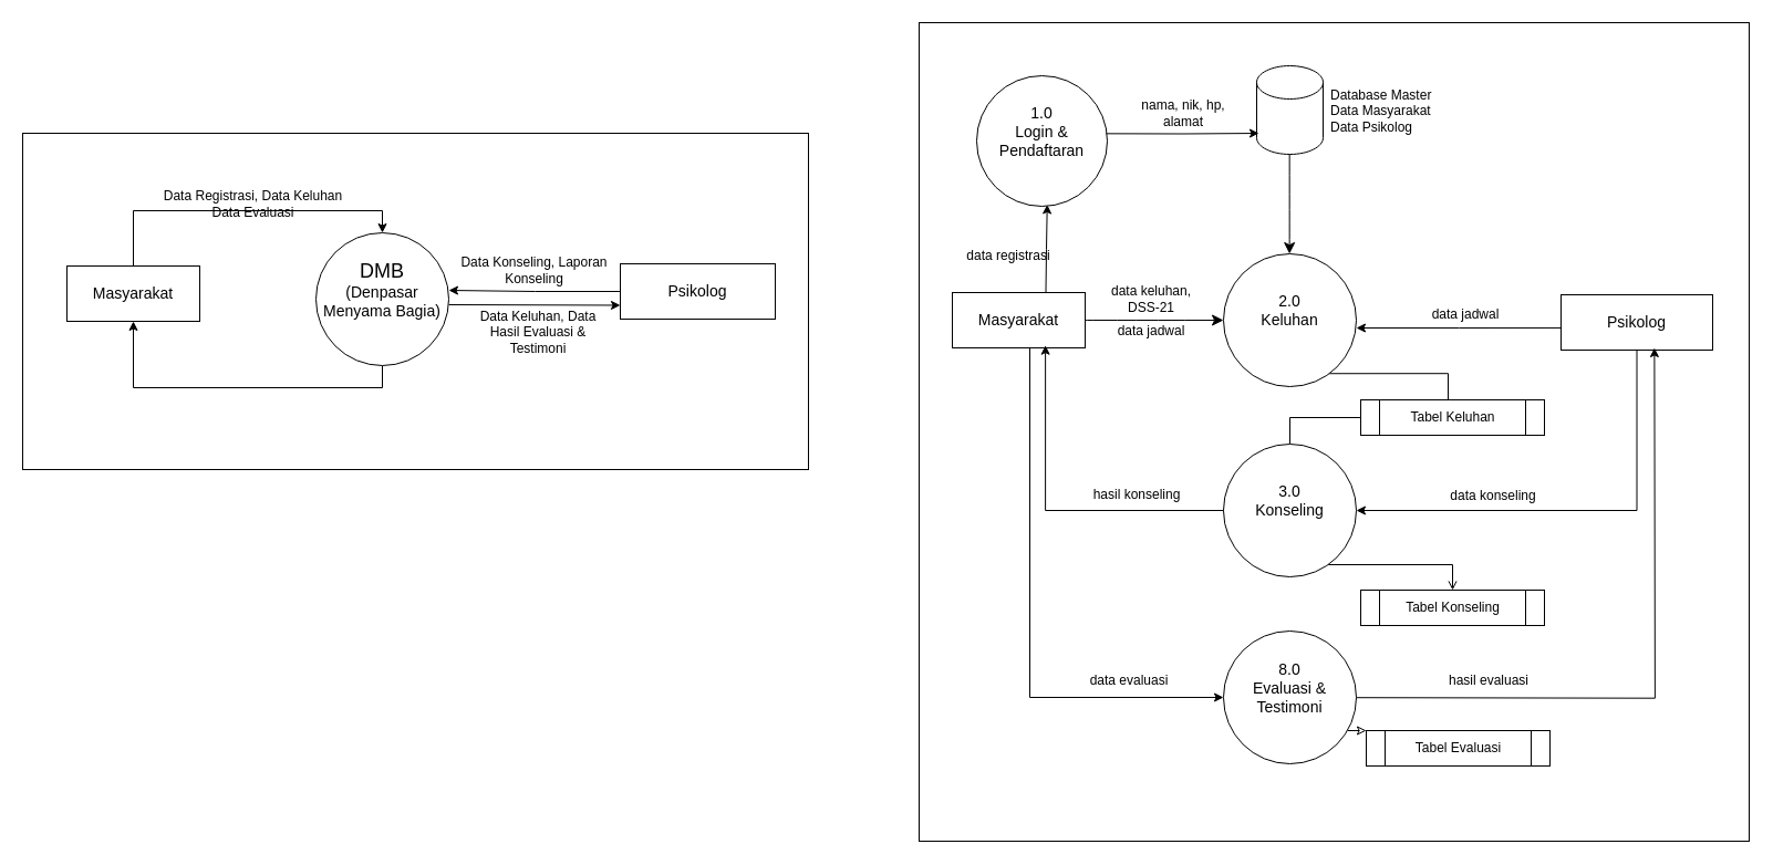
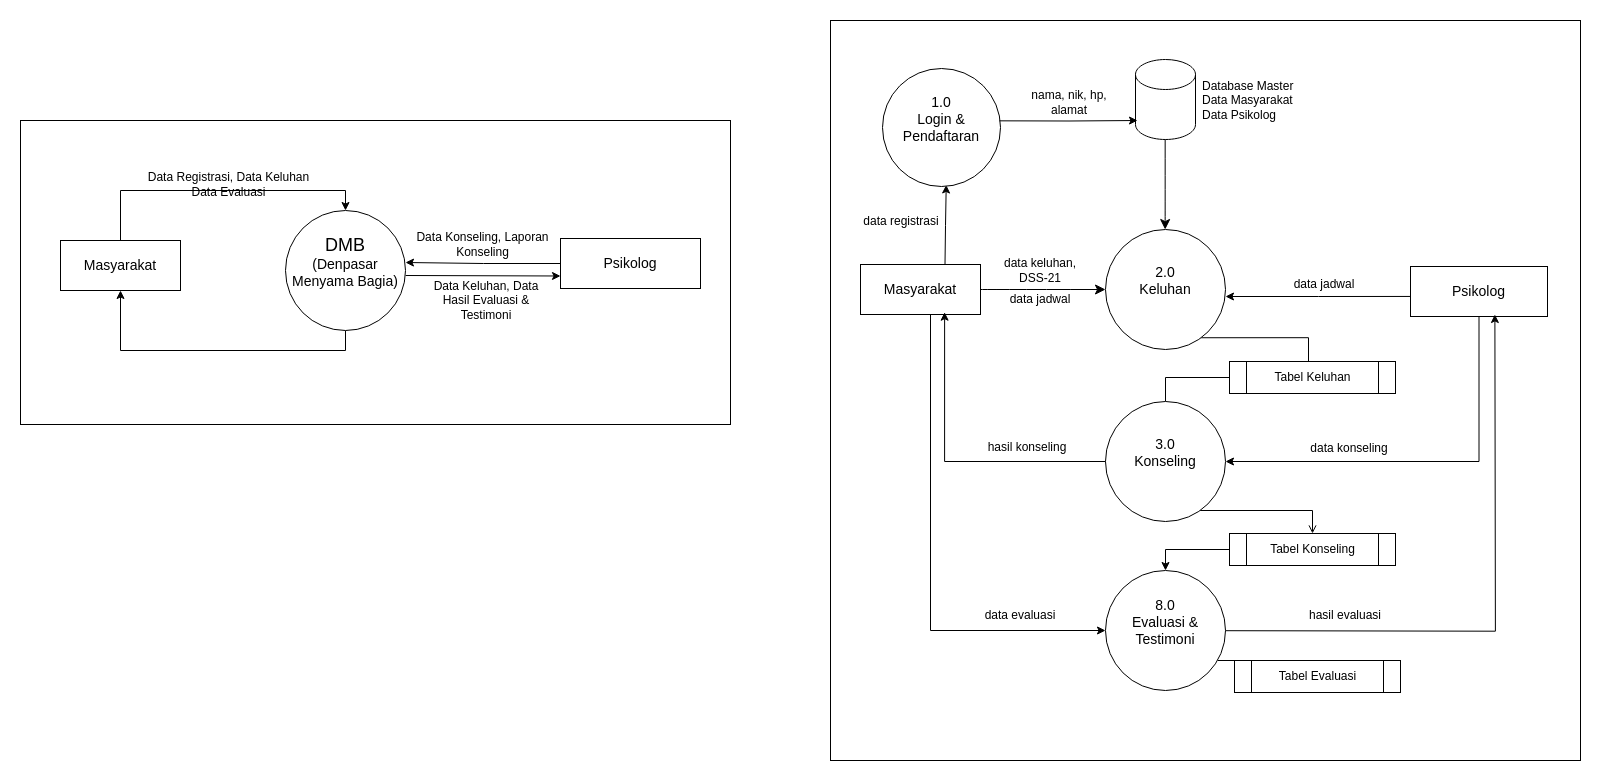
  <mxCell id="0" />
  <mxCell id="1" parent="0" />
  <mxCell id="2" style="edgeStyle=orthogonalEdgeStyle;rounded=0;orthogonalLoop=1;jettySize=auto;html=1;entryX=0.5;entryY=1;entryDx=0;entryDy=0;" parent="1" source="4" target="6" edge="1"><mxGeometry relative="1" as="geometry"><Array as="points"><mxPoint x="345" y="350" /><mxPoint x="120" y="350" /></Array></mxGeometry></mxCell>
  <mxCell id="3" style="edgeStyle=orthogonalEdgeStyle;rounded=0;orthogonalLoop=1;jettySize=auto;html=1;entryX=0;entryY=0.75;entryDx=0;entryDy=0;" parent="1" edge="1" target="25"><mxGeometry relative="1" as="geometry"><mxPoint x="405" y="275" as="sourcePoint" /><mxPoint x="490" y="275" as="targetPoint" /></mxGeometry></mxCell>
  <mxCell id="4" value="&lt;div&gt;&lt;font style=&quot;font-size: 18px;&quot;&gt;DMB&lt;/font&gt;&lt;/div&gt;&lt;div&gt;&lt;font style=&quot;font-size: 14px;&quot;&gt;(Denpasar Menyama Bagia)&lt;/font&gt;&lt;/div&gt;&lt;div&gt;&lt;font style=&quot;font-size: 14px;&quot;&gt;&lt;br&gt;&lt;/font&gt;&lt;/div&gt;" style="ellipse;whiteSpace=wrap;html=1;aspect=fixed;fontSize=14;" parent="1" vertex="1"><mxGeometry x="285" y="210" width="120" height="120" as="geometry" /></mxCell>
  <mxCell id="5" style="edgeStyle=orthogonalEdgeStyle;rounded=0;orthogonalLoop=1;jettySize=auto;html=1;entryX=0.5;entryY=0;entryDx=0;entryDy=0;" parent="1" source="6" target="4" edge="1"><mxGeometry relative="1" as="geometry"><Array as="points"><mxPoint x="120" y="190" /><mxPoint x="345" y="190" /></Array></mxGeometry></mxCell>
  <mxCell id="6" value="Masyarakat" style="rounded=0;whiteSpace=wrap;html=1;fontSize=14;" parent="1" vertex="1"><mxGeometry x="60" y="240" width="120" height="50" as="geometry" /></mxCell>
  <mxCell id="7" value="Data Registrasi, Data Keluhan&lt;br&gt;Data Evaluasi" style="text;html=1;align=center;verticalAlign=middle;whiteSpace=wrap;rounded=0;fontSize=12;" parent="1" vertex="1"><mxGeometry x="139" y="166" width="179" height="35" as="geometry" /></mxCell>
  <mxCell id="8" value="" style="rounded=0;whiteSpace=wrap;html=1;fillColor=none;" parent="1" vertex="1"><mxGeometry x="830" y="20" width="750" height="740" as="geometry" /></mxCell>
  <mxCell id="9" value="" style="shape=cylinder3;whiteSpace=wrap;html=1;boundedLbl=1;backgroundOutline=1;size=15;" parent="1" vertex="1"><mxGeometry x="1135" y="59" width="60" height="80" as="geometry" /></mxCell>
  <mxCell id="10" value="&lt;div style=&quot;font-size: 12px;&quot;&gt;Database Master Data Masyarakat&lt;/div&gt;&lt;div style=&quot;font-size: 12px;&quot;&gt;Data Psikolog&lt;br&gt;&lt;/div&gt;" style="text;html=1;align=left;verticalAlign=middle;whiteSpace=wrap;rounded=0;fontSize=12;" parent="1" vertex="1"><mxGeometry x="1200" y="70" width="100" height="60" as="geometry" /></mxCell>
  <mxCell id="11" style="edgeStyle=none;curved=1;rounded=0;orthogonalLoop=1;jettySize=auto;html=1;fontSize=12;startSize=8;endSize=8;endArrow=none;endFill=0;startArrow=classic;startFill=1;" parent="1" edge="1"><mxGeometry relative="1" as="geometry"><mxPoint x="1164.66" y="139" as="targetPoint" /><mxPoint x="1164.66" y="229" as="sourcePoint" /></mxGeometry></mxCell>
  <mxCell id="12" style="edgeStyle=orthogonalEdgeStyle;rounded=0;orthogonalLoop=1;jettySize=auto;html=1;fontSize=12;startSize=8;endSize=8;endArrow=none;endFill=0;exitX=0.774;exitY=0.902;exitDx=0;exitDy=0;exitPerimeter=0;" parent="1" source="13" target="34" edge="1"><mxGeometry relative="1" as="geometry"><mxPoint x="1165" y="440" as="targetPoint" /><Array as="points"><mxPoint x="1308" y="337" /></Array></mxGeometry></mxCell>
  <mxCell id="13" value="&lt;div style=&quot;font-size: 14px;&quot;&gt;2.0&lt;/div&gt;&lt;div&gt;Keluhan&lt;/div&gt;&lt;div&gt;&lt;br&gt;&lt;/div&gt;" style="ellipse;whiteSpace=wrap;html=1;aspect=fixed;fontSize=14;" parent="1" vertex="1"><mxGeometry x="1105" y="229" width="120" height="120" as="geometry" /></mxCell>
  <mxCell id="14" style="edgeStyle=none;curved=1;rounded=0;orthogonalLoop=1;jettySize=auto;html=1;entryX=0;entryY=0.5;entryDx=0;entryDy=0;fontSize=12;startSize=8;endSize=8;" parent="1" source="17" target="13" edge="1"><mxGeometry relative="1" as="geometry" /></mxCell>
  <mxCell id="15" style="edgeStyle=orthogonalEdgeStyle;rounded=0;orthogonalLoop=1;jettySize=auto;html=1;entryX=0.54;entryY=0.987;entryDx=0;entryDy=0;entryPerimeter=0;" parent="1" edge="1" target="28"><mxGeometry relative="1" as="geometry"><mxPoint x="944.5" y="264" as="sourcePoint" /><mxPoint x="944.496" y="169.006" as="targetPoint" /><Array as="points" /></mxGeometry></mxCell>
  <mxCell id="16" style="edgeStyle=orthogonalEdgeStyle;rounded=0;orthogonalLoop=1;jettySize=auto;html=1;entryX=0;entryY=0.5;entryDx=0;entryDy=0;" edge="1" parent="1" source="17" target="41"><mxGeometry relative="1" as="geometry"><Array as="points"><mxPoint x="930" y="630" /></Array></mxGeometry></mxCell>
  <mxCell id="17" value="Masyarakat" style="rounded=0;whiteSpace=wrap;html=1;fontSize=14;" parent="1" vertex="1"><mxGeometry x="860" y="264" width="120" height="50" as="geometry" /></mxCell>
- <mxCell id="18" value="data registrasi" style="text;html=1;align=center;verticalAlign=middle;whiteSpace=wrap;rounded=0;fontSize=12;" parent="1" vertex="1"><mxGeometry x="861" y="216" width="100" height="30" as="geometry" /></mxCell>
+ <mxCell id="18" value="data registrasi" style="text;html=1;align=center;verticalAlign=middle;whiteSpace=wrap;rounded=0;fontSize=12;" parent="1" vertex="1"><mxGeometry x="851" y="206" width="100" height="30" as="geometry" /></mxCell>
  <mxCell id="19" style="edgeStyle=none;curved=1;rounded=0;orthogonalLoop=1;jettySize=auto;html=1;exitX=0.5;exitY=1;exitDx=0;exitDy=0;fontSize=12;startSize=8;endSize=8;" parent="1" edge="1"><mxGeometry relative="1" as="geometry"><mxPoint x="1194" y="391" as="sourcePoint" /><mxPoint x="1194" y="391" as="targetPoint" /></mxGeometry></mxCell>
  <mxCell id="20" style="edgeStyle=orthogonalEdgeStyle;rounded=0;orthogonalLoop=1;jettySize=auto;html=1;exitX=0.007;exitY=0.599;exitDx=0;exitDy=0;exitPerimeter=0;" parent="1" edge="1" source="22"><mxGeometry relative="1" as="geometry"><mxPoint x="1350" y="296" as="sourcePoint" /><mxPoint x="1225" y="296" as="targetPoint" /></mxGeometry></mxCell>
  <mxCell id="21" style="edgeStyle=orthogonalEdgeStyle;rounded=0;orthogonalLoop=1;jettySize=auto;html=1;entryX=1;entryY=0.5;entryDx=0;entryDy=0;" edge="1" parent="1" source="22" target="38"><mxGeometry relative="1" as="geometry"><Array as="points"><mxPoint x="1479" y="461" /></Array></mxGeometry></mxCell>
  <mxCell id="22" value="Psikolog" style="rounded=0;whiteSpace=wrap;html=1;fontSize=14;" parent="1" vertex="1"><mxGeometry x="1410" y="266" width="137" height="50" as="geometry" /></mxCell>
  <mxCell id="23" style="edgeStyle=none;curved=1;rounded=0;orthogonalLoop=1;jettySize=auto;html=1;exitX=0.5;exitY=1;exitDx=0;exitDy=0;fontSize=12;startSize=8;endSize=8;" parent="1" edge="1"><mxGeometry relative="1" as="geometry"><mxPoint x="1230" y="193" as="sourcePoint" /><mxPoint x="1230" y="193" as="targetPoint" /></mxGeometry></mxCell>
  <mxCell id="24" style="edgeStyle=orthogonalEdgeStyle;rounded=0;orthogonalLoop=1;jettySize=auto;html=1;exitX=0;exitY=0.5;exitDx=0;exitDy=0;" parent="1" edge="1" source="25"><mxGeometry relative="1" as="geometry"><mxPoint x="510" y="262" as="sourcePoint" /><mxPoint x="405" y="262" as="targetPoint" /></mxGeometry></mxCell>
  <mxCell id="25" value="Psikolog" style="rounded=0;whiteSpace=wrap;html=1;fontSize=14;" parent="1" vertex="1"><mxGeometry x="560" y="238" width="140" height="50" as="geometry" /></mxCell>
  <mxCell id="26" value="Data Keluhan, Data Hasil Evaluasi &amp;amp; Testimoni" style="text;html=1;align=center;verticalAlign=middle;whiteSpace=wrap;rounded=0;fontSize=12;" parent="1" vertex="1"><mxGeometry x="429" y="279" width="114" height="42" as="geometry" /></mxCell>
  <mxCell id="27" value="Data Konseling, Laporan Konseling" style="text;html=1;align=center;verticalAlign=middle;whiteSpace=wrap;rounded=0;fontSize=12;" parent="1" vertex="1"><mxGeometry x="412" y="229" width="141" height="30" as="geometry" /></mxCell>
  <mxCell id="28" value="&lt;div style=&quot;font-size: 14px;&quot;&gt;1.0&lt;/div&gt;&lt;div style=&quot;font-size: 14px;&quot;&gt;Login &amp;amp; Pendaftaran&lt;/div&gt;&lt;div style=&quot;font-size: 14px;&quot;&gt;&lt;br style=&quot;font-size: 14px;&quot;&gt;&lt;/div&gt;" style="ellipse;whiteSpace=wrap;html=1;aspect=fixed;fontSize=14;" parent="1" vertex="1"><mxGeometry x="882" y="68" width="118" height="118" as="geometry" /></mxCell>
  <mxCell id="29" style="edgeStyle=orthogonalEdgeStyle;rounded=0;orthogonalLoop=1;jettySize=auto;html=1;startArrow=classic;startFill=1;endArrow=none;endFill=0;entryX=1.017;entryY=0.435;entryDx=0;entryDy=0;entryPerimeter=0;" parent="1" edge="1"><mxGeometry relative="1" as="geometry"><mxPoint x="999.006" y="120.33" as="targetPoint" /><mxPoint x="1137" y="120" as="sourcePoint" /></mxGeometry></mxCell>
  <mxCell id="30" value="&lt;div align=&quot;center&quot;&gt;nama, nik, hp, alamat&lt;br&gt;&lt;/div&gt;" style="text;html=1;align=center;verticalAlign=middle;whiteSpace=wrap;rounded=0;fontSize=12;" parent="1" vertex="1"><mxGeometry x="1019" y="87" width="100" height="30" as="geometry" /></mxCell>
  <mxCell id="31" value="data keluhan, DSS-21" style="text;html=1;align=center;verticalAlign=middle;whiteSpace=wrap;rounded=0;fontSize=12;" parent="1" vertex="1"><mxGeometry x="990" y="255" width="100" height="30" as="geometry" /></mxCell>
  <mxCell id="32" value="data jadwal" style="text;html=1;align=center;verticalAlign=middle;whiteSpace=wrap;rounded=0;fontSize=12;" parent="1" vertex="1"><mxGeometry x="1269" y="269" width="110" height="30" as="geometry" /></mxCell>
  <mxCell id="33" style="edgeStyle=orthogonalEdgeStyle;rounded=0;orthogonalLoop=1;jettySize=auto;html=1;endArrow=none;" edge="1" parent="1" source="34" target="38"><mxGeometry relative="1" as="geometry" /></mxCell>
  <mxCell id="34" value="&lt;div&gt;Tabel Keluhan&lt;br&gt;&lt;/div&gt;" style="shape=process;whiteSpace=wrap;html=1;backgroundOutline=1;" parent="1" vertex="1"><mxGeometry x="1229" y="361" width="166" height="32" as="geometry" /></mxCell>
  <mxCell id="35" value="" style="rounded=0;whiteSpace=wrap;html=1;fillColor=none;" parent="1" vertex="1"><mxGeometry x="20" y="120" width="710" height="304" as="geometry" /></mxCell>
  <mxCell id="36" value="data jadwal" style="text;html=1;align=center;verticalAlign=middle;whiteSpace=wrap;rounded=0;fontSize=12;" vertex="1" parent="1"><mxGeometry x="990" y="283.5" width="100" height="30" as="geometry" /></mxCell>
  <mxCell id="37" style="edgeStyle=orthogonalEdgeStyle;rounded=0;orthogonalLoop=1;jettySize=auto;html=1;endArrow=open;endFill=0;" edge="1" parent="1" source="38" target="44"><mxGeometry relative="1" as="geometry"><Array as="points"><mxPoint x="1312" y="510" /></Array></mxGeometry></mxCell>
  <mxCell id="38" value="&lt;div style=&quot;font-size: 14px;&quot;&gt;3.0&lt;/div&gt;&lt;div&gt;Konseling&lt;br&gt;&lt;/div&gt;&lt;div&gt;&lt;br&gt;&lt;/div&gt;" style="ellipse;whiteSpace=wrap;html=1;aspect=fixed;fontSize=14;" vertex="1" parent="1"><mxGeometry x="1105" y="401" width="120" height="120" as="geometry" /></mxCell>
  <mxCell id="39" style="edgeStyle=orthogonalEdgeStyle;rounded=0;orthogonalLoop=1;jettySize=auto;html=1;entryX=0.701;entryY=0.954;entryDx=0;entryDy=0;entryPerimeter=0;" edge="1" parent="1" source="38" target="17"><mxGeometry relative="1" as="geometry" /></mxCell>
- <mxCell id="40" style="edgeStyle=orthogonalEdgeStyle;rounded=0;orthogonalLoop=1;jettySize=auto;html=1;endArrow=classic;endFill=0;" edge="1" parent="1" source="41" target="45"><mxGeometry relative="1" as="geometry"><Array as="points"><mxPoint x="1312" y="670" /></Array></mxGeometry></mxCell>
+ <mxCell id="40" style="edgeStyle=orthogonalEdgeStyle;rounded=0;orthogonalLoop=1;jettySize=auto;html=1;endArrow=none;endFill=0;" edge="1" parent="1" source="41" target="45"><mxGeometry relative="1" as="geometry"><Array as="points"><mxPoint x="1312" y="670" /></Array></mxGeometry></mxCell>
  <mxCell id="41" value="&lt;div style=&quot;font-size: 14px;&quot;&gt;8.0&lt;/div&gt;&lt;div&gt;Evaluasi &amp;amp; Testimoni&lt;br&gt;&lt;/div&gt;&lt;div&gt;&lt;br&gt;&lt;/div&gt;" style="ellipse;whiteSpace=wrap;html=1;aspect=fixed;fontSize=14;" vertex="1" parent="1"><mxGeometry x="1105" y="570" width="120" height="120" as="geometry" /></mxCell>
  <mxCell id="42" style="edgeStyle=orthogonalEdgeStyle;rounded=0;orthogonalLoop=1;jettySize=auto;html=1;entryX=0.616;entryY=0.956;entryDx=0;entryDy=0;entryPerimeter=0;" edge="1" parent="1"><mxGeometry relative="1" as="geometry"><mxPoint x="1225" y="630.2" as="sourcePoint" /><mxPoint x="1494.392" y="314" as="targetPoint" /></mxGeometry></mxCell>
+ <mxCell id="43" style="edgeStyle=orthogonalEdgeStyle;rounded=0;orthogonalLoop=1;jettySize=auto;html=1;entryX=0.5;entryY=0;entryDx=0;entryDy=0;" edge="1" parent="1" source="44" target="41"><mxGeometry relative="1" as="geometry"><Array as="points"><mxPoint x="1165" y="549" /></Array></mxGeometry></mxCell>
  <mxCell id="44" value="&lt;div&gt;Tabel Konseling&lt;br&gt;&lt;/div&gt;" style="shape=process;whiteSpace=wrap;html=1;backgroundOutline=1;" vertex="1" parent="1"><mxGeometry x="1229" y="533" width="166" height="32" as="geometry" /></mxCell>
  <mxCell id="45" value="&lt;div&gt;Tabel Evaluasi&lt;br&gt;&lt;/div&gt;" style="shape=process;whiteSpace=wrap;html=1;backgroundOutline=1;" vertex="1" parent="1"><mxGeometry x="1234" y="660" width="166" height="32" as="geometry" /></mxCell>
  <mxCell id="46" value="hasil konseling" style="text;html=1;align=center;verticalAlign=middle;whiteSpace=wrap;rounded=0;fontSize=12;" vertex="1" parent="1"><mxGeometry x="977" y="432" width="100" height="30" as="geometry" /></mxCell>
  <mxCell id="47" value="data konseling" style="text;html=1;align=center;verticalAlign=middle;whiteSpace=wrap;rounded=0;fontSize=12;" vertex="1" parent="1"><mxGeometry x="1299" y="433" width="100" height="30" as="geometry" /></mxCell>
  <mxCell id="48" value="hasil evaluasi" style="text;html=1;align=center;verticalAlign=middle;whiteSpace=wrap;rounded=0;fontSize=12;" vertex="1" parent="1"><mxGeometry x="1295" y="600" width="100" height="30" as="geometry" /></mxCell>
  <mxCell id="49" value="data evaluasi" style="text;html=1;align=center;verticalAlign=middle;whiteSpace=wrap;rounded=0;fontSize=12;" vertex="1" parent="1"><mxGeometry x="970" y="600" width="100" height="30" as="geometry" /></mxCell>
